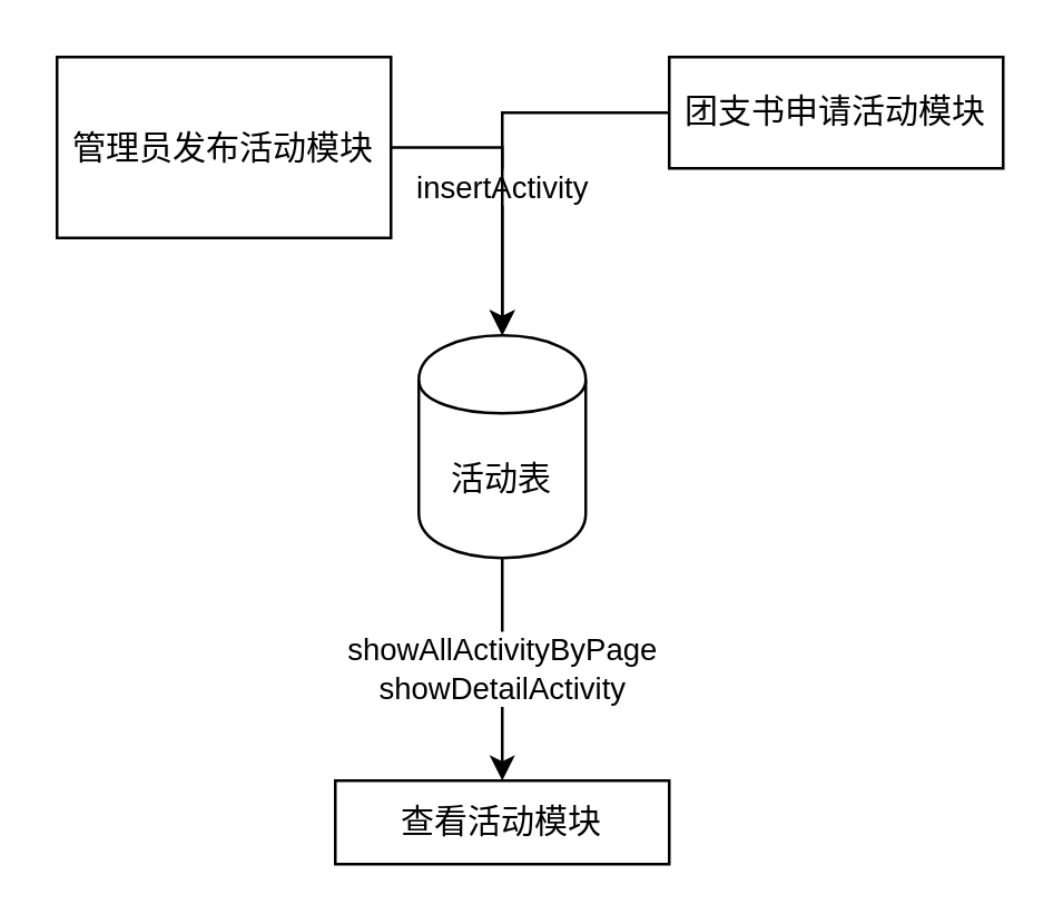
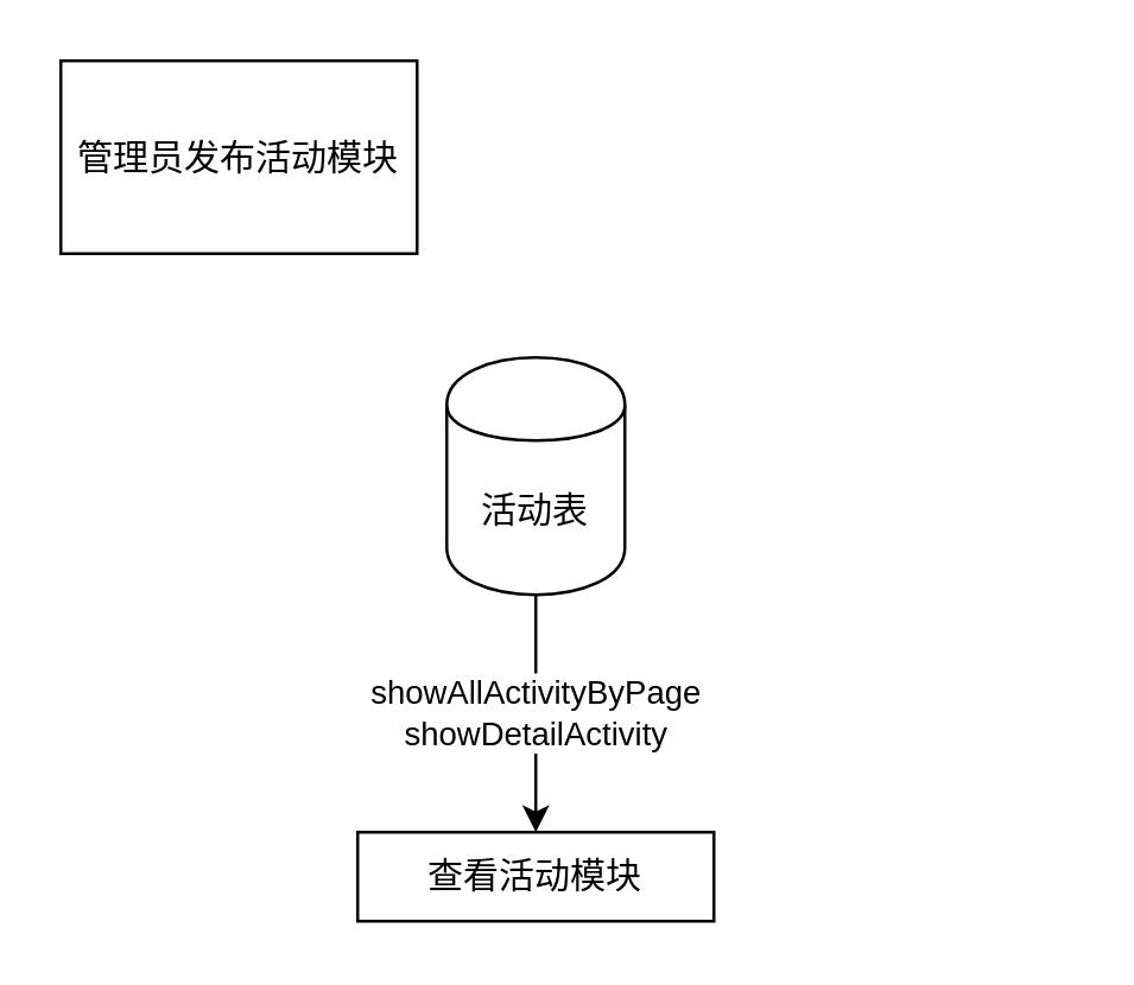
  <mxCell id="0" />
  <mxCell id="1" parent="0" />
- <mxCell id="2" value="insertActivity" style="edgeStyle=orthogonalEdgeStyle;rounded=0;orthogonalLoop=1;jettySize=auto;html=1;entryX=0.5;entryY=0;entryDx=0;entryDy=0;" parent="1" source="3" target="6" edge="1"><mxGeometry relative="1" as="geometry" /></mxCell>
  <mxCell id="3" value="管理员发布活动模块" style="rounded=0;whiteSpace=wrap;html=1;" parent="1" vertex="1"><mxGeometry x="20" y="20" width="120" height="65" as="geometry" /></mxCell>
  <mxCell id="4" value="查看活动模块" style="rounded=0;whiteSpace=wrap;html=1;" parent="1" vertex="1"><mxGeometry x="120" y="280" width="120" height="30" as="geometry" /></mxCell>
  <mxCell id="5" value="showAllActivityByPage&lt;br&gt;showDetailActivity" style="edgeStyle=orthogonalEdgeStyle;rounded=0;orthogonalLoop=1;jettySize=auto;html=1;entryX=0.5;entryY=0;entryDx=0;entryDy=0;exitX=0.5;exitY=1;exitDx=0;exitDy=0;" parent="1" source="6" target="4" edge="1"><mxGeometry relative="1" as="geometry" /></mxCell>
  <mxCell id="6" value="活动表" style="shape=cylinder;whiteSpace=wrap;html=1;boundedLbl=1;backgroundOutline=1;" parent="1" vertex="1"><mxGeometry x="150" y="120" width="60" height="80" as="geometry" /></mxCell>
- <mxCell id="7" style="edgeStyle=orthogonalEdgeStyle;rounded=0;orthogonalLoop=1;jettySize=auto;html=1;entryX=0.5;entryY=0;entryDx=0;entryDy=0;" edge="1" parent="1" source="8" target="6"><mxGeometry relative="1" as="geometry" /></mxCell>
- <mxCell id="8" value="团支书申请活动模块" style="rounded=0;whiteSpace=wrap;html=1;" vertex="1" parent="1"><mxGeometry x="240" y="20" width="120" height="40" as="geometry" /></mxCell>
